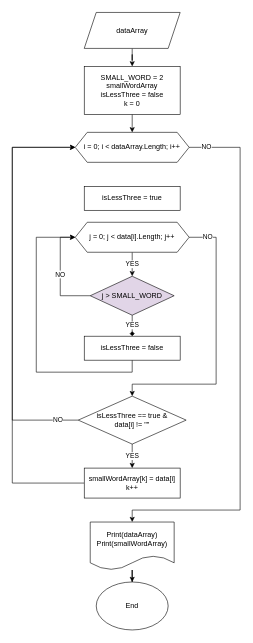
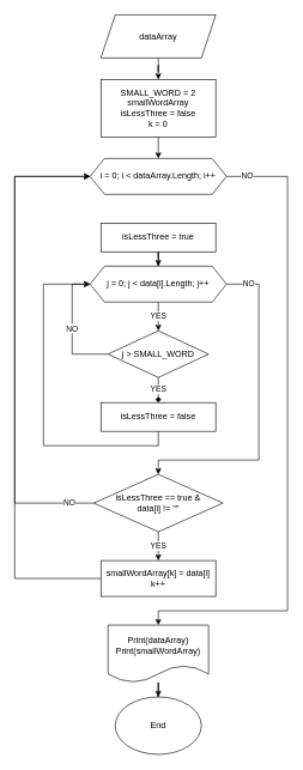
  <mxCell id="0" />
  <mxCell id="1" parent="0" />
  <mxCell id="2" style="edgeStyle=orthogonalEdgeStyle;rounded=0;orthogonalLoop=1;jettySize=auto;html=1;entryX=0.5;entryY=0;entryDx=0;entryDy=0;" parent="1" source="3" target="5" edge="1"><mxGeometry relative="1" as="geometry" /></mxCell>
  <mxCell id="3" value="dataArray" style="shape=parallelogram;perimeter=parallelogramPerimeter;whiteSpace=wrap;html=1;fixedSize=1;" parent="1" vertex="1"><mxGeometry x="140" y="20" width="160" height="60" as="geometry" /></mxCell>
  <mxCell id="4" style="edgeStyle=orthogonalEdgeStyle;rounded=0;orthogonalLoop=1;jettySize=auto;html=1;entryX=0.5;entryY=0;entryDx=0;entryDy=0;" parent="1" source="5" edge="1"><mxGeometry relative="1" as="geometry"><mxPoint x="220" y="220" as="targetPoint" /></mxGeometry></mxCell>
  <mxCell id="5" value="SMALL_WORD = 2&lt;br&gt;smallWordArray&lt;br&gt;isLessThree = false&lt;br&gt;k = 0" style="rounded=0;whiteSpace=wrap;html=1;" parent="1" vertex="1"><mxGeometry x="140" y="110" width="160" height="80" as="geometry" /></mxCell>
  <mxCell id="6" style="edgeStyle=orthogonalEdgeStyle;rounded=0;orthogonalLoop=1;jettySize=auto;html=1;" parent="1" source="8" edge="1"><mxGeometry relative="1" as="geometry"><mxPoint x="220" y="870" as="targetPoint" /><Array as="points"><mxPoint x="400" y="245" /><mxPoint x="400" y="850" /><mxPoint x="220" y="850" /></Array></mxGeometry></mxCell>
  <mxCell id="7" value="NO" style="edgeLabel;html=1;align=center;verticalAlign=middle;resizable=0;points=[];" parent="6" vertex="1" connectable="0"><mxGeometry x="-0.938" y="1" relative="1" as="geometry"><mxPoint as="offset" /></mxGeometry></mxCell>
  <mxCell id="8" value="i = 0; i &amp;lt; dataArray.Length; i++" style="shape=hexagon;perimeter=hexagonPerimeter2;whiteSpace=wrap;html=1;fixedSize=1;" parent="1" vertex="1"><mxGeometry x="125" y="220" width="190" height="50" as="geometry" /></mxCell>
+ <mxCell id="9" style="edgeStyle=orthogonalEdgeStyle;rounded=0;orthogonalLoop=1;jettySize=auto;html=1;entryX=0.5;entryY=0;entryDx=0;entryDy=0;" parent="1" source="10" target="14" edge="1"><mxGeometry relative="1" as="geometry" /></mxCell>
  <mxCell id="10" value="isLessThree = true" style="rounded=0;whiteSpace=wrap;html=1;" parent="1" vertex="1"><mxGeometry x="140" y="310" width="160" height="40" as="geometry" /></mxCell>
  <mxCell id="11" value="YES" style="edgeStyle=orthogonalEdgeStyle;rounded=0;orthogonalLoop=1;jettySize=auto;html=1;entryX=0.5;entryY=0;entryDx=0;entryDy=0;" parent="1" source="14" target="17" edge="1"><mxGeometry relative="1" as="geometry" /></mxCell>
  <mxCell id="12" style="edgeStyle=orthogonalEdgeStyle;rounded=0;orthogonalLoop=1;jettySize=auto;html=1;" parent="1" source="14" edge="1"><mxGeometry relative="1" as="geometry"><mxPoint x="220" y="660" as="targetPoint" /><Array as="points"><mxPoint x="360" y="395" /><mxPoint x="360" y="640" /><mxPoint x="220" y="640" /></Array></mxGeometry></mxCell>
  <mxCell id="13" value="NO" style="edgeLabel;html=1;align=center;verticalAlign=middle;resizable=0;points=[];" parent="12" vertex="1" connectable="0"><mxGeometry x="-0.867" y="1" relative="1" as="geometry"><mxPoint as="offset" /></mxGeometry></mxCell>
  <mxCell id="14" value="j = 0; j &amp;lt; data[i].Length; j++" style="shape=hexagon;perimeter=hexagonPerimeter2;whiteSpace=wrap;html=1;fixedSize=1;" parent="1" vertex="1"><mxGeometry x="125" y="370" width="190" height="50" as="geometry" /></mxCell>
  <mxCell id="15" value="NO" style="edgeStyle=orthogonalEdgeStyle;rounded=0;orthogonalLoop=1;jettySize=auto;html=1;entryX=0;entryY=0.5;entryDx=0;entryDy=0;" parent="1" source="17" target="14" edge="1"><mxGeometry relative="1" as="geometry"><Array as="points"><mxPoint x="100" y="493" /><mxPoint x="100" y="395" /></Array></mxGeometry></mxCell>
  <mxCell id="16" value="YES" style="edgeStyle=orthogonalEdgeStyle;rounded=0;orthogonalLoop=1;jettySize=auto;html=1;entryX=0.5;entryY=0;entryDx=0;entryDy=0;endArrow=diamond;" parent="1" source="17" target="19" edge="1"><mxGeometry relative="1" as="geometry" /></mxCell>
- <mxCell id="17" value="j &amp;gt; SMALL_WORD" style="rhombus;whiteSpace=wrap;html=1;fillColor=#e1d5e7;" parent="1" vertex="1"><mxGeometry x="150" y="460" width="140" height="65" as="geometry" /></mxCell>
+ <mxCell id="17" value="j &amp;gt; SMALL_WORD" style="rhombus;whiteSpace=wrap;html=1;" parent="1" vertex="1"><mxGeometry x="150" y="460" width="140" height="65" as="geometry" /></mxCell>
  <mxCell id="18" style="edgeStyle=orthogonalEdgeStyle;rounded=0;orthogonalLoop=1;jettySize=auto;html=1;entryX=0;entryY=0.5;entryDx=0;entryDy=0;" parent="1" source="19" target="14" edge="1"><mxGeometry relative="1" as="geometry"><Array as="points"><mxPoint x="220" y="620" /><mxPoint x="60" y="620" /><mxPoint x="60" y="395" /></Array></mxGeometry></mxCell>
  <mxCell id="19" value="isLessThree = false" style="rounded=0;whiteSpace=wrap;html=1;" parent="1" vertex="1"><mxGeometry x="140" y="560" width="160" height="40" as="geometry" /></mxCell>
  <mxCell id="20" style="edgeStyle=orthogonalEdgeStyle;rounded=0;orthogonalLoop=1;jettySize=auto;html=1;entryX=0;entryY=0.5;entryDx=0;entryDy=0;" parent="1" source="23" target="8" edge="1"><mxGeometry relative="1" as="geometry"><Array as="points"><mxPoint x="20" y="700" /><mxPoint x="20" y="245" /></Array></mxGeometry></mxCell>
  <mxCell id="21" value="NO" style="edgeLabel;html=1;align=center;verticalAlign=middle;resizable=0;points=[];" parent="20" vertex="1" connectable="0"><mxGeometry x="-0.895" y="-1" relative="1" as="geometry"><mxPoint as="offset" /></mxGeometry></mxCell>
  <mxCell id="22" value="YES" style="edgeStyle=orthogonalEdgeStyle;rounded=0;orthogonalLoop=1;jettySize=auto;html=1;entryX=0.5;entryY=0;entryDx=0;entryDy=0;" parent="1" source="23" target="25" edge="1"><mxGeometry relative="1" as="geometry" /></mxCell>
  <mxCell id="23" value="isLessThree == true &amp;amp;&lt;br&gt;data[i] != &quot;&quot;" style="rhombus;whiteSpace=wrap;html=1;" parent="1" vertex="1"><mxGeometry x="130" y="660" width="180" height="80" as="geometry" /></mxCell>
  <mxCell id="24" style="edgeStyle=orthogonalEdgeStyle;rounded=0;orthogonalLoop=1;jettySize=auto;html=1;entryX=0;entryY=0.5;entryDx=0;entryDy=0;" parent="1" source="25" target="8" edge="1"><mxGeometry relative="1" as="geometry"><Array as="points"><mxPoint x="20" y="805" /><mxPoint x="20" y="245" /></Array></mxGeometry></mxCell>
  <mxCell id="25" value="smallWordArray[k] = data[i]&lt;br&gt;k++" style="rounded=0;whiteSpace=wrap;html=1;" parent="1" vertex="1"><mxGeometry x="140" y="780" width="160" height="50" as="geometry" /></mxCell>
  <mxCell id="26" style="edgeStyle=orthogonalEdgeStyle;rounded=0;orthogonalLoop=1;jettySize=auto;html=1;entryX=0.5;entryY=0;entryDx=0;entryDy=0;" parent="1" source="27" target="28" edge="1"><mxGeometry relative="1" as="geometry" /></mxCell>
  <mxCell id="27" value="Print(dataArray)&lt;br&gt;Print(smallWordArray)" style="shape=document;whiteSpace=wrap;html=1;boundedLbl=1;" parent="1" vertex="1"><mxGeometry x="150" y="870" width="140" height="80" as="geometry" /></mxCell>
  <mxCell id="28" value="End" style="ellipse;whiteSpace=wrap;html=1;" parent="1" vertex="1"><mxGeometry x="160" y="970" width="120" height="80" as="geometry" /></mxCell>
